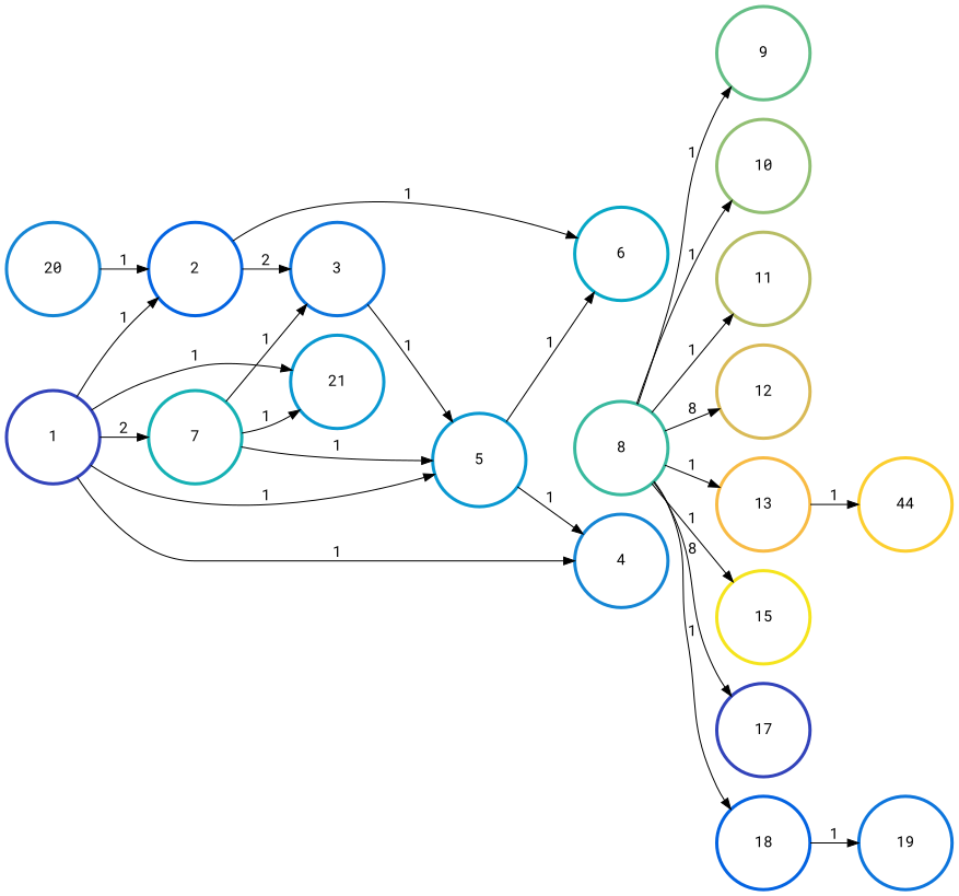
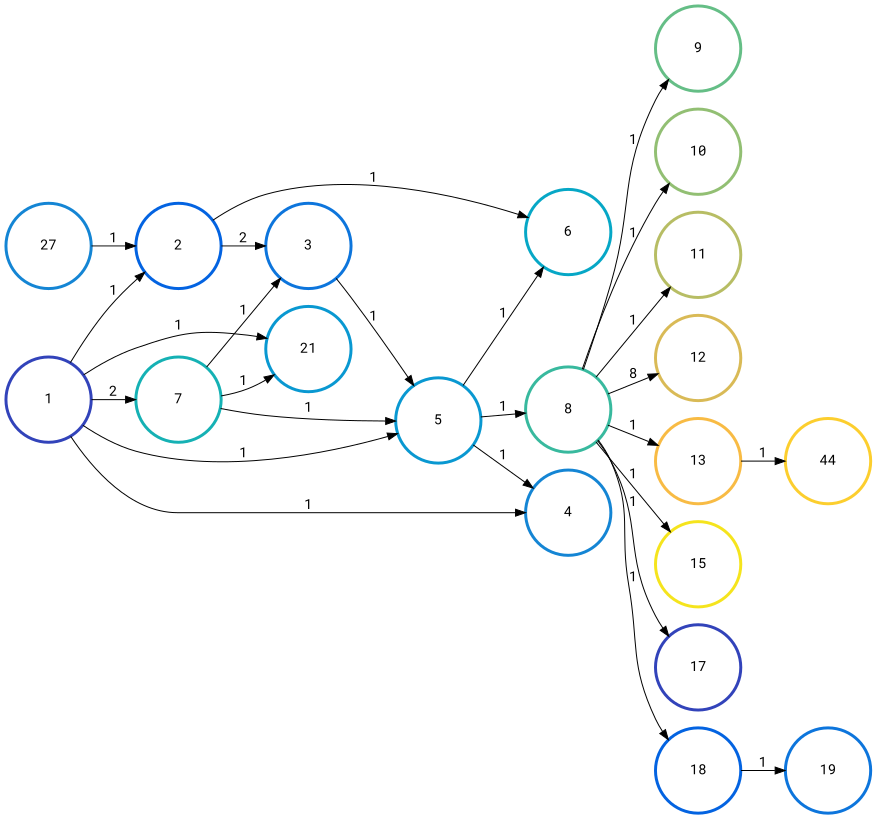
  digraph {
    fontname="Roboto Mono"
    rankdir=LR
    node [color="#3243BA" fontname="Roboto Mono" penwidth=3]
    edge [color=black fontname="Roboto Mono" penwidth=1]
    n1 [height=1.2 label=1 width=1.2]
    n2 [color="#0363E1" height=1.2 label=2 width=1.2]
    n3 [color="#1485D4" height=1.2 label=4 width=1.2]
    n4 [color="#0998D1" height=1.2 label=5 width=1.2]
    n5 [color="#15B1B4" height=1.2 label=7 width=1.2]
    n6 [color="#0998D1" height=1.2 label=21 width=1.2]
    n7 [color="#0D75DC" height=1.2 label=3 width=1.2]
    n8 [color="#06A7C6" height=1.2 label=6 width=1.2]
    n9 [color="#38B99E" height=1.2 label=8 width=1.2]
-   n10 [color="#1485D4" height=1.2 label=20 width=1.2]
+   n10 [color="#1485D4" height=1.2 label=27 width=1.2]
    n11 [color="#65BE86" height=1.2 label=9 width=1.2]
    n12 [color="#92BF73" height=1.2 label=10 width=1.2]
    n13 [color="#B7BD64" height=1.2 label=11 width=1.2]
    n14 [color="#D9BA56" height=1.2 label=12 width=1.2]
    n15 [color="#F8BB44" height=1.2 label=13 width=1.2]
    n16 [color="#F5E41D" height=1.2 label=15 width=1.2]
    n17 [height=1.2 label=17 width=1.2]
    n18 [color="#0363E1" height=1.2 label=18 width=1.2]
    n19 [color="#FCCE2E" height=1.2 label=44 width=1.2]
    n20 [color="#0D75DC" height=1.2 label=19 width=1.2]
    n1 -> n2 [label=1]
    n1 -> n3 [label=1]
    n1 -> n4 [label=1]
    n1 -> n5 [label=2]
    n1 -> n6 [label=1]
    n2 -> n7 [label=2]
    n2 -> n8 [label=1]
    n4 -> n3 [label=1]
    n4 -> n8 [label=1]
+   n4 -> n9 [label=1]
    n5 -> n4 [label=1]
    n5 -> n6 [label=1]
    n5 -> n7 [label=1]
    n7 -> n4 [label=1]
    n9 -> n11 [label=1]
    n9 -> n12 [label=1]
    n9 -> n13 [label=1]
    n9 -> n14 [label=8]
    n9 -> n15 [label=1]
    n9 -> n16 [label=1]
-   n9 -> n17 [label=8]
+   n9 -> n17 [label=1]
    n9 -> n18 [label=1]
    n10 -> n2 [label=1]
    n15 -> n19 [label=1]
    n18 -> n20 [label=1]
  }
